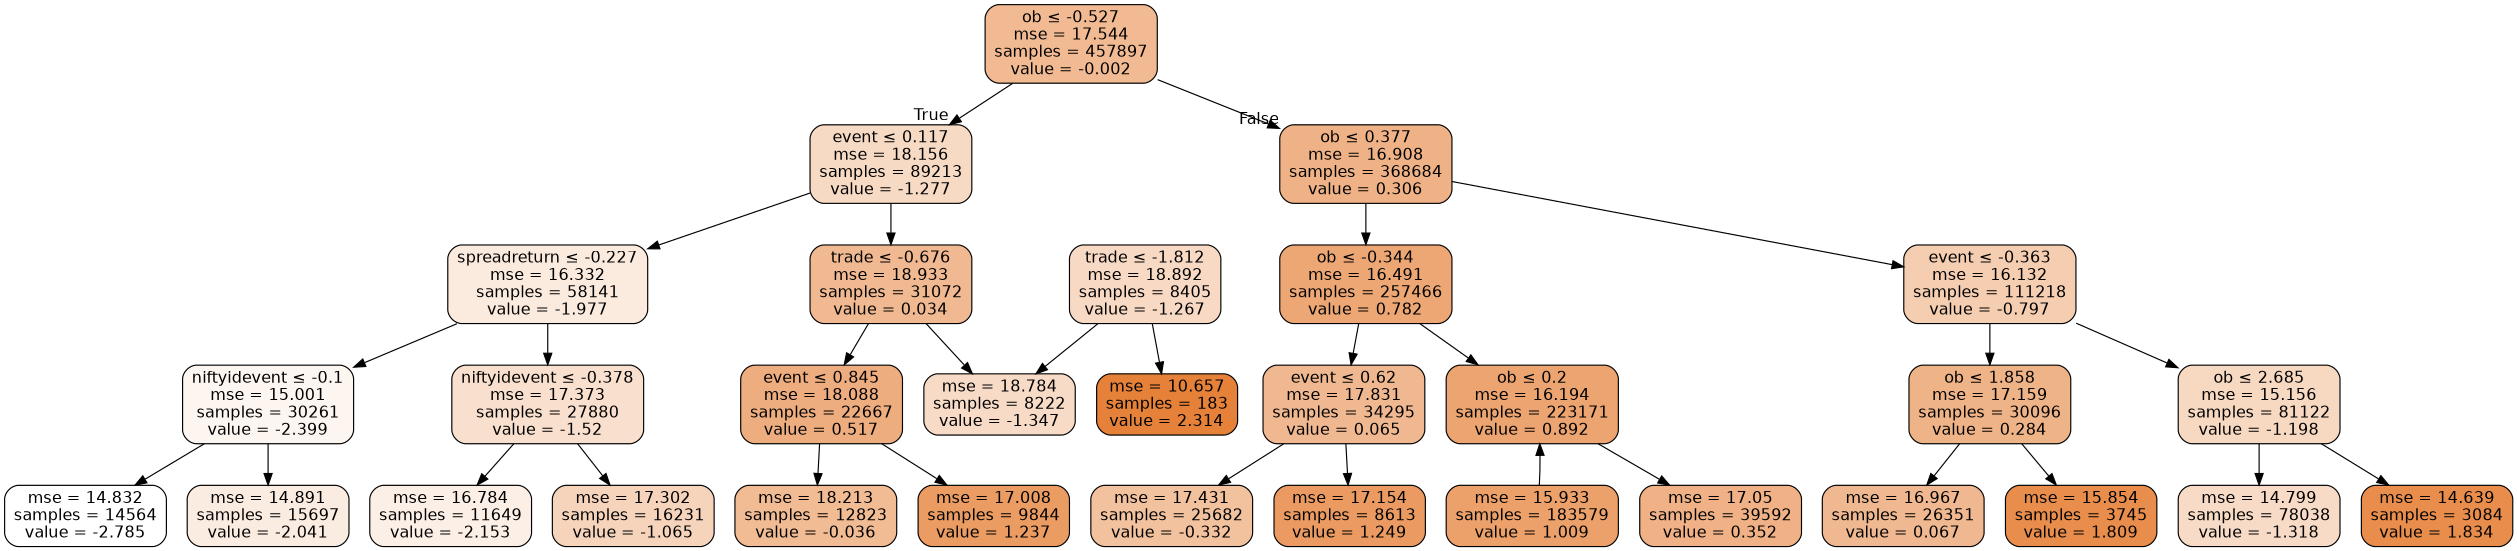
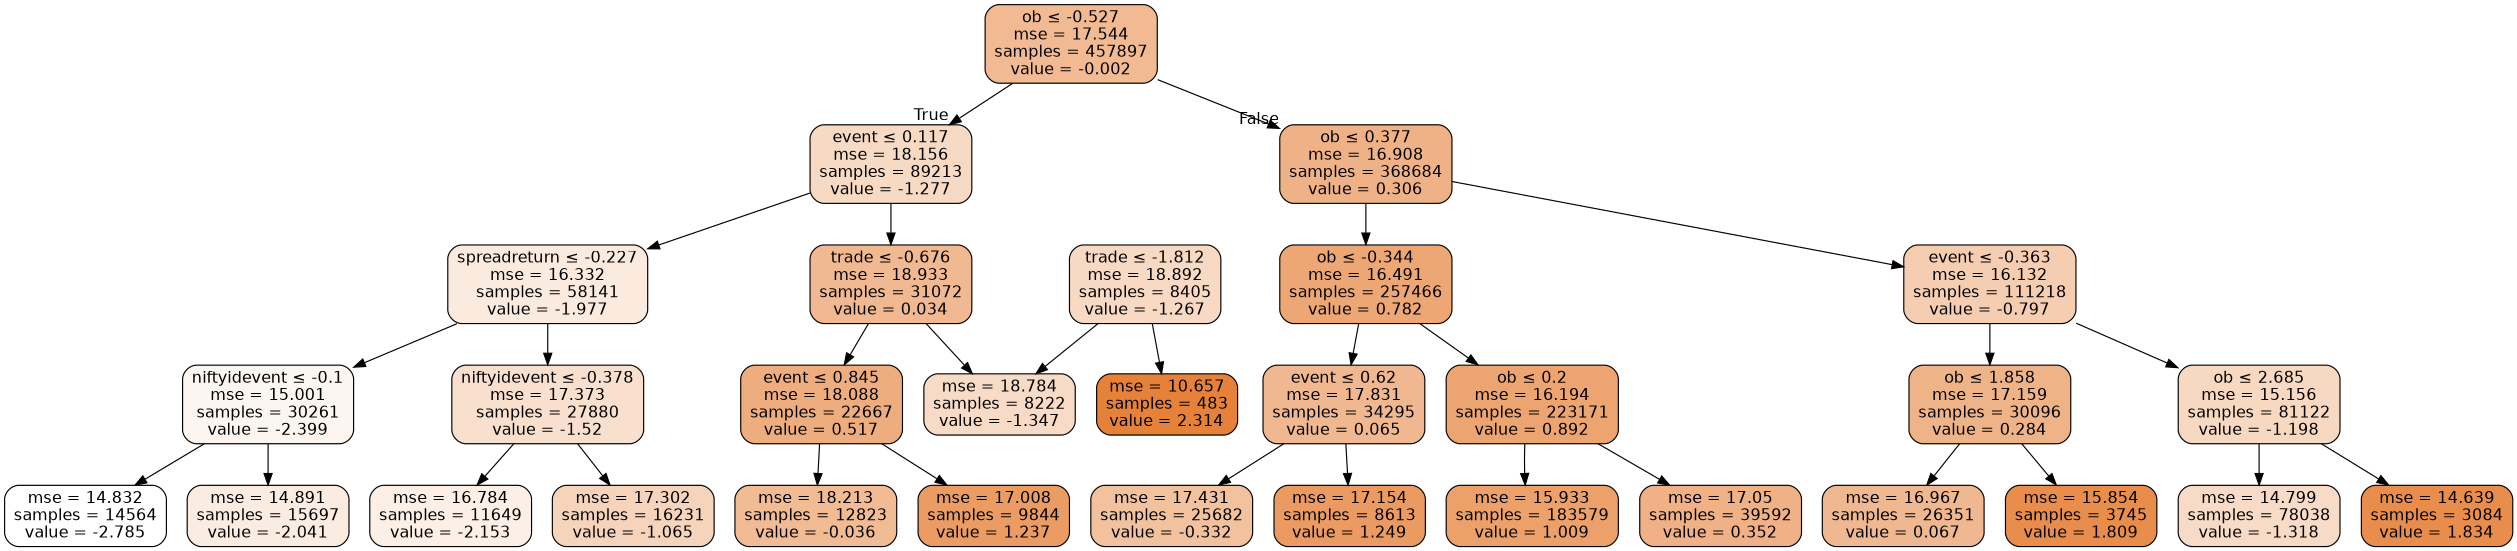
  digraph {
    node [color=black fillcolor="#e581398f" fontname=helvetica shape=box style="filled, rounded"]
    edge [fontname=helvetica]
    n1 [fillcolor="#e581398b" label=<ob &le; -0.527<br/>mse = 17.544<br/>samples = 457897<br/>value = -0.002>]
    n2 [fillcolor="#e581394b" label=<event &le; 0.117<br/>mse = 18.156<br/>samples = 89213<br/>value = -1.277>]
    n3 [fillcolor="#e581399b" label=<ob &le; 0.377<br/>mse = 16.908<br/>samples = 368684<br/>value = 0.306>]
    n4 [fillcolor="#e5813928" label=<spreadreturn &le; -0.227<br/>mse = 16.332<br/>samples = 58141<br/>value = -1.977>]
    n5 [fillcolor="#e581398d" label=<trade &le; -0.676<br/>mse = 18.933<br/>samples = 31072<br/>value = 0.034>]
    n6 [fillcolor="#e58139b2" label=<ob &le; -0.344<br/>mse = 16.491<br/>samples = 257466<br/>value = 0.782>]
    n7 [fillcolor="#e5813963" label=<event &le; -0.363<br/>mse = 16.132<br/>samples = 111218<br/>value = -0.797>]
    n8 [fillcolor="#e5813913" label=<niftyidevent &le; -0.1<br/>mse = 15.001<br/>samples = 30261<br/>value = -2.399>]
    n9 [fillcolor="#e581393f" label=<niftyidevent &le; -0.378<br/>mse = 17.373<br/>samples = 27880<br/>value = -1.52>]
    n10 [fillcolor="#e58139a5" label=<event &le; 0.845<br/>mse = 18.088<br/>samples = 22667<br/>value = 0.517>]
    n11 [fillcolor="#e5813948" label=<mse = 18.784<br/>samples = 8222<br/>value = -1.347>]
    n12 [fillcolor="#e5813900" label=<mse = 14.832<br/>samples = 14564<br/>value = -2.785>]
    n13 [fillcolor="#e5813925" label=<mse = 14.891<br/>samples = 15697<br/>value = -2.041>]
    n14 [fillcolor="#e5813920" label=<mse = 16.784<br/>samples = 11649<br/>value = -2.153>]
    n15 [fillcolor="#e5813956" label=<mse = 17.302<br/>samples = 16231<br/>value = -1.065>]
    n16 [fillcolor="#e581394c" label=<trade &le; -1.812<br/>mse = 18.892<br/>samples = 8405<br/>value = -1.267>]
-   n17 [fillcolor="#e58139ff" label=<mse = 10.657<br/>samples = 183<br/>value = 2.314>]
+   n17 [fillcolor="#e58139ff" label=<mse = 10.657<br/>samples = 483<br/>value = 2.314>]
    n18 [fillcolor="#e5813989" label=<mse = 18.213<br/>samples = 12823<br/>value = -0.036>]
    n19 [fillcolor="#e58139c9" label=<mse = 17.008<br/>samples = 9844<br/>value = 1.237>]
    n20 [label=<event &le; 0.62<br/>mse = 17.831<br/>samples = 34295<br/>value = 0.065>]
    n21 [fillcolor="#e58139b8" label=<ob &le; 0.2<br/>mse = 16.194<br/>samples = 223171<br/>value = 0.892>]
    n22 [fillcolor="#e5813999" label=<ob &le; 1.858<br/>mse = 17.159<br/>samples = 30096<br/>value = 0.284>]
    n23 [fillcolor="#e581394f" label=<ob &le; 2.685<br/>mse = 15.156<br/>samples = 81122<br/>value = -1.198>]
    n24 [fillcolor="#e581397b" label=<mse = 17.431<br/>samples = 25682<br/>value = -0.332>]
    n25 [fillcolor="#e58139ca" label=<mse = 17.154<br/>samples = 8613<br/>value = 1.249>]
    n26 [fillcolor="#e58139be" label=<mse = 15.933<br/>samples = 183579<br/>value = 1.009>]
    n27 [fillcolor="#e581399d" label=<mse = 17.05<br/>samples = 39592<br/>value = 0.352>]
    n28 [label=<mse = 16.967<br/>samples = 26351<br/>value = 0.067>]
    n29 [fillcolor="#e58139e6" label=<mse = 15.854<br/>samples = 3745<br/>value = 1.809>]
    n30 [fillcolor="#e5813949" label=<mse = 14.799<br/>samples = 78038<br/>value = -1.318>]
    n31 [fillcolor="#e58139e7" label=<mse = 14.639<br/>samples = 3084<br/>value = 1.834>]
    n1 -> n2 [headlabel=True labelangle=45 labeldistance=2.5]
    n1 -> n3 [headlabel=False labelangle=-45 labeldistance=2.5]
    n2 -> n4
    n2 -> n5
    n3 -> n6
    n3 -> n7
    n4 -> n8
    n4 -> n9
    n5 -> n10
    n5 -> n11
    n6 -> n20
    n6 -> n21
    n7 -> n22
    n7 -> n23
    n8 -> n12
    n8 -> n13
    n9 -> n14
    n9 -> n15
    n10 -> n18
    n10 -> n19
    n16 -> n11
    n16 -> n17
    n20 -> n24
    n20 -> n25
-   n26 -> n21
+   n21 -> n26
    n21 -> n27
    n22 -> n28
    n22 -> n29
    n23 -> n30
    n23 -> n31
  }
